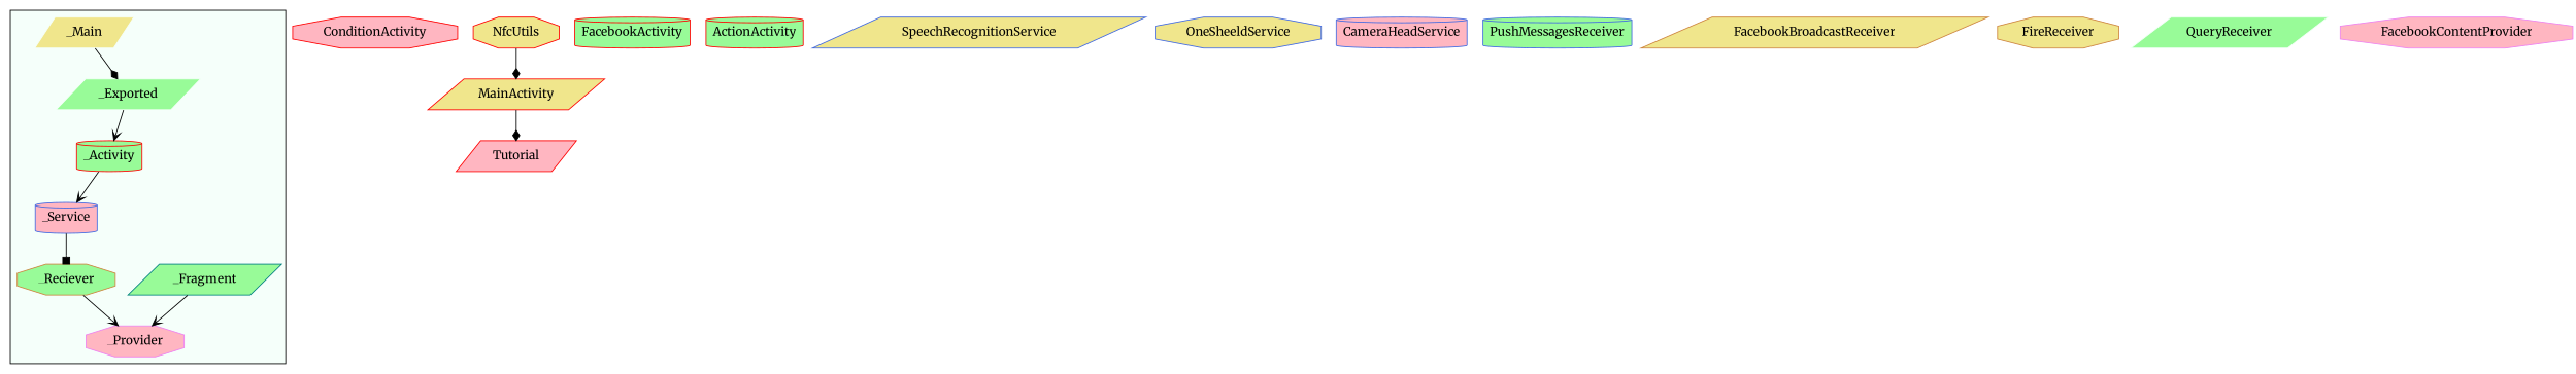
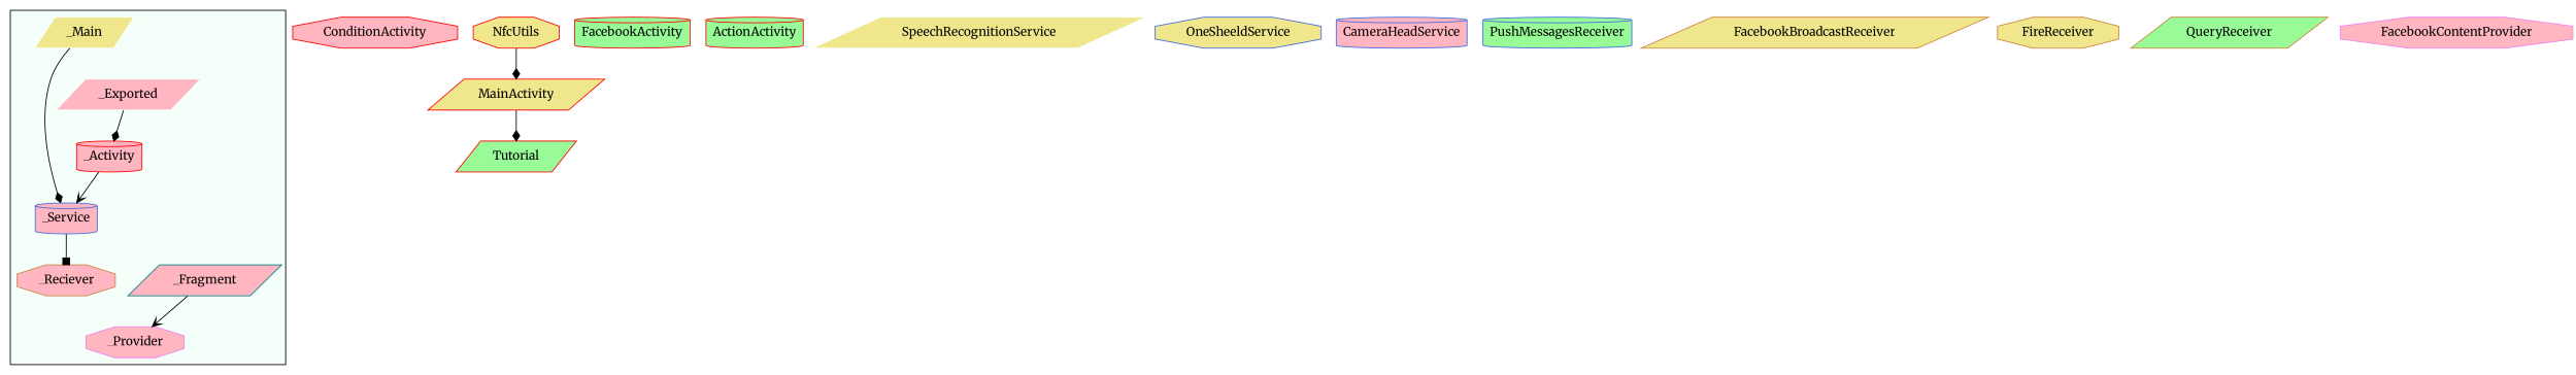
  digraph {
    fontname=Merriweather
    node [color=red fillcolor=lightpink fontname=Merriweather shape=parallelogram style=filled]
    edge [arrowhead=vee fontname=Merriweather]
-   _Activity [fillcolor=palegreen shape=cylinder]
+   _Activity [shape=cylinder]
    _Service [color=royalblue shape=cylinder]
-   _Reciever [color=peru fillcolor=palegreen shape=octagon]
+   _Reciever [color=peru shape=octagon]
    _Provider [color=violet shape=octagon]
-   _Fragment [color=teal fillcolor=palegreen]
+   _Fragment [color=teal]
    _Main [color=mintcream fillcolor=khaki]
-   _Exported [color=mintcream fillcolor=palegreen]
+   _Exported [color=mintcream]
    ConditionActivity [shape=octagon]
    MainActivity [fillcolor=khaki]
-   Tutorial
+   Tutorial [fillcolor=palegreen]
    FacebookActivity [fillcolor=palegreen shape=cylinder]
    ActionActivity [fillcolor=palegreen shape=cylinder]
    NfcUtils [fillcolor=khaki shape=octagon]
-   SpeechRecognitionService [color=royalblue fillcolor=khaki]
+   SpeechRecognitionService [color=mintcream fillcolor=khaki]
    OneSheeldService [color=royalblue fillcolor=khaki shape=octagon]
    CameraHeadService [color=royalblue shape=cylinder]
    PushMessagesReceiver [color=royalblue fillcolor=palegreen shape=cylinder]
    FacebookBroadcastReceiver [color=peru fillcolor=khaki]
    FireReceiver [color=peru fillcolor=khaki shape=octagon]
-   QueryReceiver [color=mintcream fillcolor=palegreen]
+   QueryReceiver [color=peru fillcolor=palegreen]
    FacebookContentProvider [color=violet shape=octagon]
    subgraph cluster_1 {
      bgcolor=mintcream
      _Activity
      _Service
      _Reciever
      _Provider
      _Fragment
      _Main
      _Exported
    }
    _Activity -> _Service
    _Service -> _Reciever [arrowhead=box]
-   _Reciever -> _Provider
    _Fragment -> _Provider
-   _Main -> _Exported [arrowhead=diamond]
-   _Exported -> _Activity
+   _Main -> _Service [arrowhead=diamond]
+   _Exported -> _Activity [arrowhead=diamond]
    MainActivity -> Tutorial [arrowhead=diamond]
    NfcUtils -> MainActivity [arrowhead=diamond]
  }
